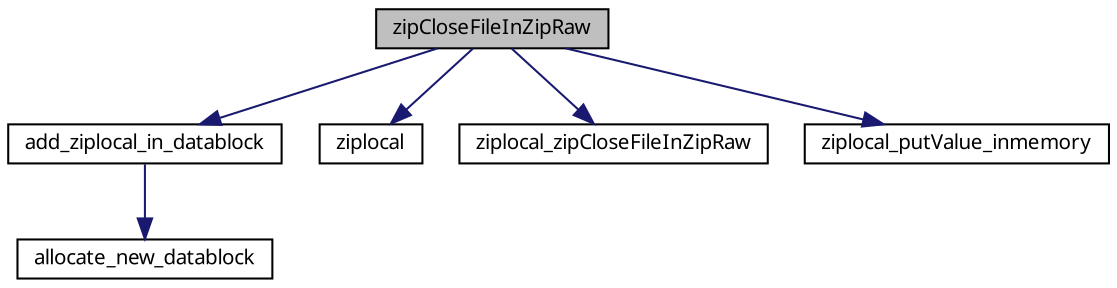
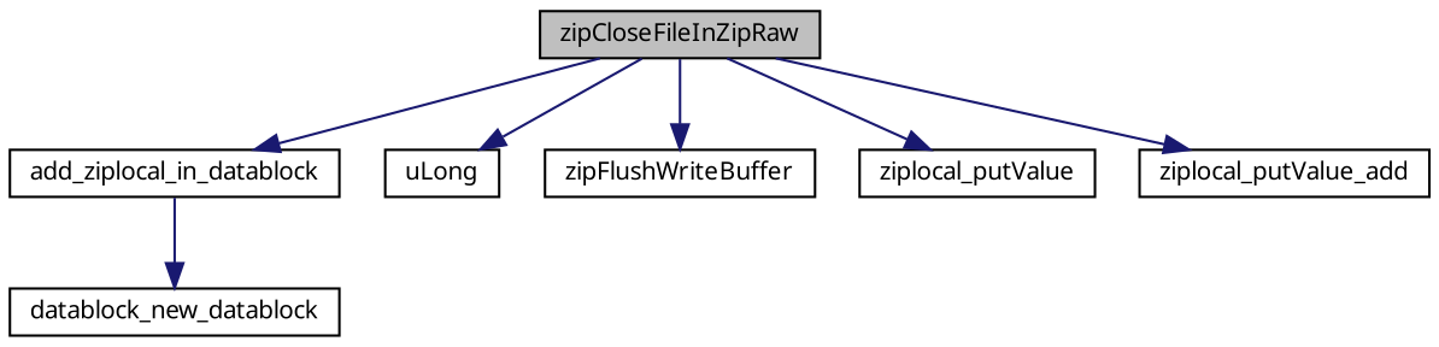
  digraph {
    rankdir=TB
    node [color=black fillcolor=white fontname="FreeSans.ttf" fontsize=10 shape=record style=filled]
    edge [color=midnightblue fontname="FreeSans.ttf" fontsize=10 labelfontname="FreeSans.ttf" labelfontsize=10 style=solid]
    n1 [fillcolor=grey75 fontcolor=black height=0.2 label=zipCloseFileInZipRaw width=0.4]
    n2 [height=0.2 label=add_ziplocal_in_datablock width=0.4]
-   n3 [height=0.2 label=ziplocal width=0.4]
-   n5 [height=0.2 label=ziplocal_zipCloseFileInZipRaw width=0.4]
-   n6 [height=0.2 label=ziplocal_putValue_inmemory width=0.4]
-   n7 [height=0.2 label=allocate_new_datablock width=0.4]
+   n3 [height=0.2 label=uLong width=0.4]
+   n4 [height=0.2 label=zipFlushWriteBuffer width=0.4]
+   n5 [height=0.2 label=ziplocal_putValue width=0.4]
+   n6 [height=0.2 label=ziplocal_putValue_add width=0.4]
+   n7 [height=0.2 label=datablock_new_datablock width=0.4]
    n1 -> n2
    n1 -> n3
+   n1 -> n4
    n1 -> n5
    n1 -> n6
    n2 -> n7
  }
